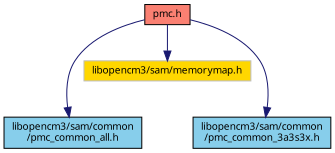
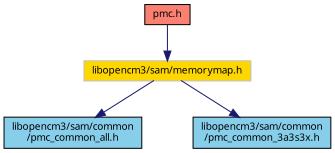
  digraph {
    fontname="Noto Sans"
    node [color=black fillcolor=skyblue fontname="Noto Sans" fontsize=10 shape=record style=filled]
    edge [color=midnightblue fontname="Noto Sans" fontsize=10 labelfontname=Helvetica labelfontsize=10 style=solid]
    n1 [fillcolor=salmon fontcolor=black height=0.2 label="pmc.h" width=0.4]
    n2 [color=grey75 fillcolor=gold height=0.2 label="libopencm3/sam/memorymap.h" width=0.4]
    n3 [height=0.2 label="libopencm3/sam/common\l/pmc_common_all.h" width=0.4]
    n4 [height=0.2 label="libopencm3/sam/common\l/pmc_common_3a3s3x.h" width=0.4]
    n1 -> n2
-   n1 -> n3
-   n1 -> n4
+   n2 -> n3
+   n2 -> n4
  }
